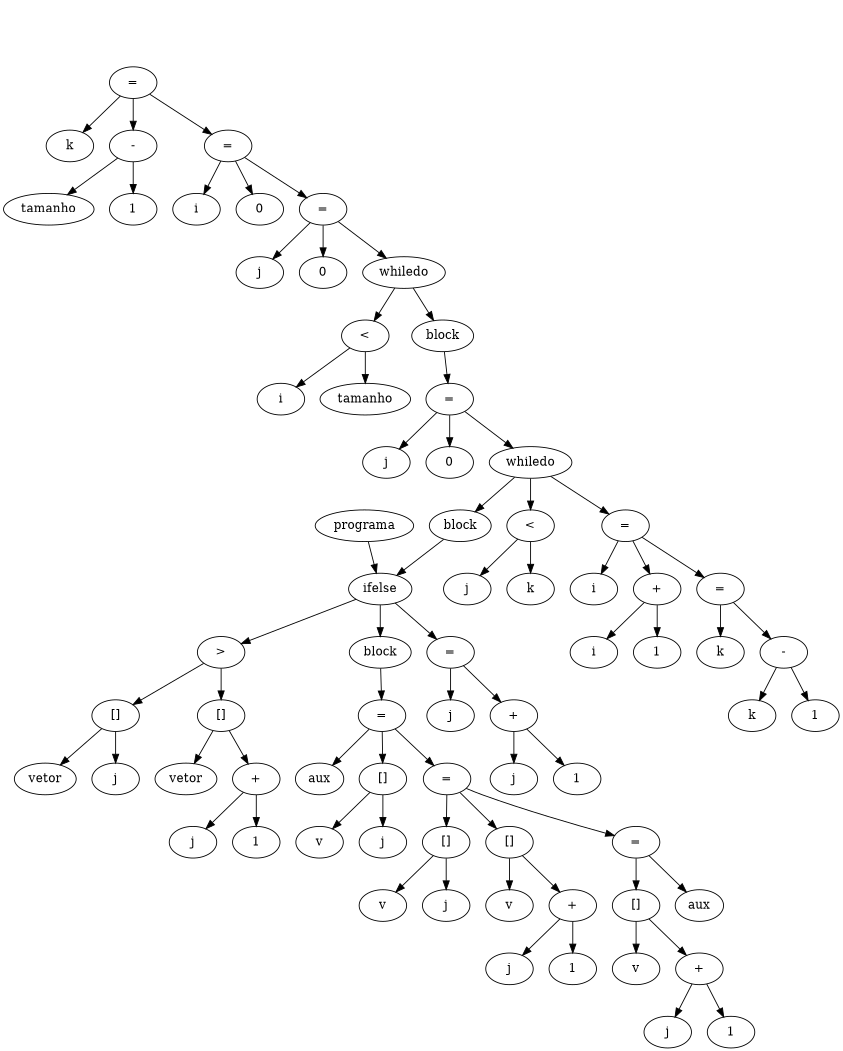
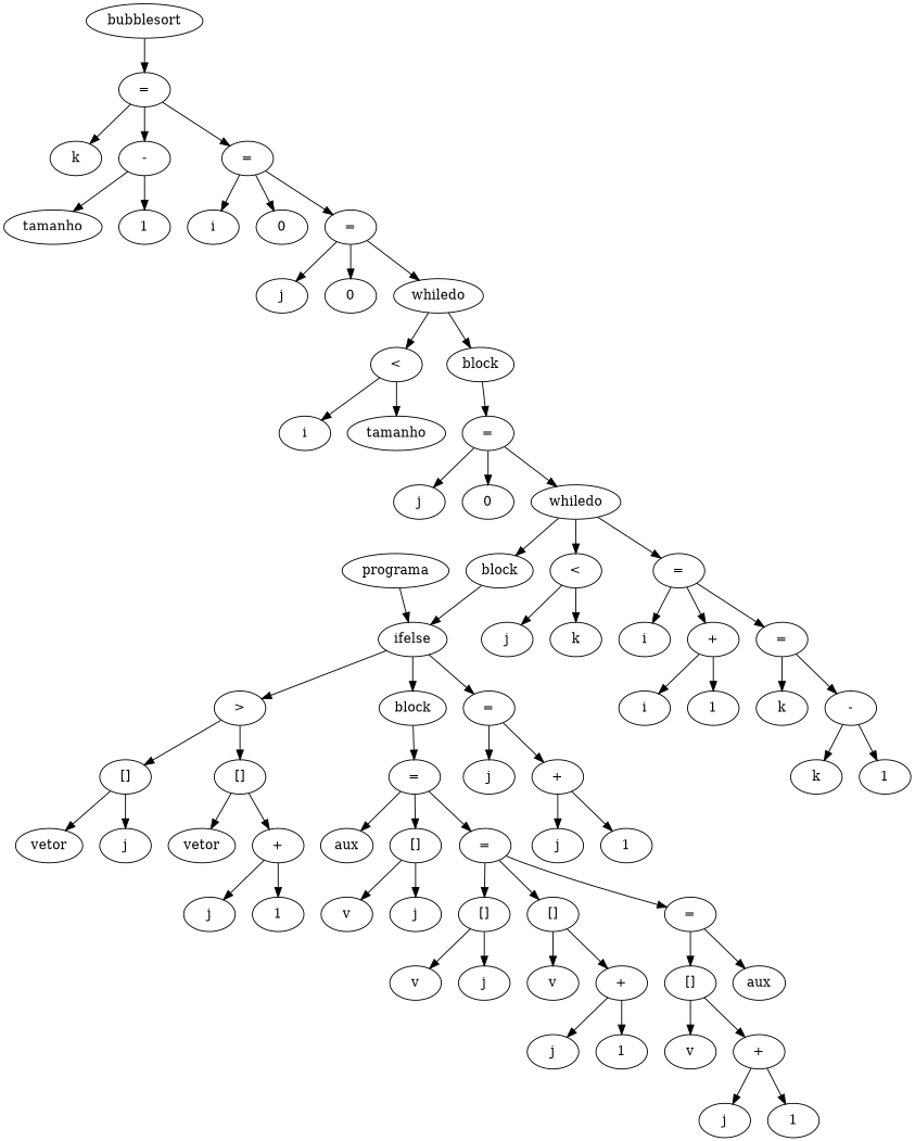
  digraph {
    n1 [label=programa]
    n2 [label=ifelse]
+   n3 [label=bubblesort]
    n4 [label="="]
    n5 [label=k]
    n6 [label="-"]
    n7 [label="="]
    n8 [label=tamanho]
    n9 [label=1]
    n10 [label=i]
    n11 [label=0]
    n12 [label="="]
    n13 [label=j]
    n14 [label=0]
    n15 [label=whiledo]
    n16 [label="<"]
    n17 [label=block]
    n18 [label=i]
    n19 [label=tamanho]
    n20 [label="="]
    n21 [label=j]
    n22 [label=0]
    n23 [label=whiledo]
    n24 [label="<"]
    n25 [label=block]
    n26 [label="="]
    n27 [label=j]
    n28 [label=k]
    n29 [label=i]
    n30 [label="+"]
    n31 [label="="]
    n32 [label=">"]
    n33 [label=block]
    n34 [label="="]
    n35 [label="[]"]
    n36 [label="[]"]
    n37 [label="="]
    n38 [label=j]
    n39 [label="+"]
    n40 [label=vetor]
    n41 [label=j]
    n42 [label=vetor]
    n43 [label="+"]
    n44 [label=j]
    n45 [label=1]
    n46 [label=aux]
    n47 [label="[]"]
    n48 [label="="]
    n49 [label=v]
    n50 [label=j]
    n51 [label="[]"]
    n52 [label="[]"]
    n53 [label="="]
    n54 [label=v]
    n55 [label=j]
    n56 [label=v]
    n57 [label="+"]
    n58 [label="[]"]
    n59 [label=aux]
    n60 [label=j]
    n61 [label=1]
    n62 [label=v]
    n63 [label="+"]
    n64 [label=j]
    n65 [label=1]
    n66 [label=j]
    n67 [label=1]
    n68 [label=i]
    n69 [label=1]
    n70 [label=k]
    n71 [label="-"]
    n72 [label=k]
    n73 [label=1]
    n1 -> n2
    n2 -> n32
    n2 -> n33
    n2 -> n34
+   n3 -> n4
    n4 -> n5
    n4 -> n6
    n4 -> n7
    n6 -> n8
    n6 -> n9
    n7 -> n10
    n7 -> n11
    n7 -> n12
    n12 -> n13
    n12 -> n14
    n12 -> n15
    n15 -> n16
    n15 -> n17
    n16 -> n18
    n16 -> n19
    n17 -> n20
    n20 -> n21
    n20 -> n22
    n20 -> n23
    n23 -> n24
    n23 -> n25
    n23 -> n26
    n24 -> n27
    n24 -> n28
    n25 -> n2
    n26 -> n29
    n26 -> n30
    n26 -> n31
    n30 -> n68
    n30 -> n69
    n31 -> n70
    n31 -> n71
    n32 -> n35
    n32 -> n36
    n33 -> n37
    n34 -> n38
    n34 -> n39
    n35 -> n40
    n35 -> n41
    n36 -> n42
    n36 -> n43
    n37 -> n46
    n37 -> n47
    n37 -> n48
    n39 -> n66
    n39 -> n67
    n43 -> n44
    n43 -> n45
    n47 -> n49
    n47 -> n50
    n48 -> n51
    n48 -> n52
    n48 -> n53
    n51 -> n54
    n51 -> n55
    n52 -> n56
    n52 -> n57
    n53 -> n58
    n53 -> n59
    n57 -> n60
    n57 -> n61
    n58 -> n62
    n58 -> n63
    n63 -> n64
    n63 -> n65
    n71 -> n72
    n71 -> n73
  }
